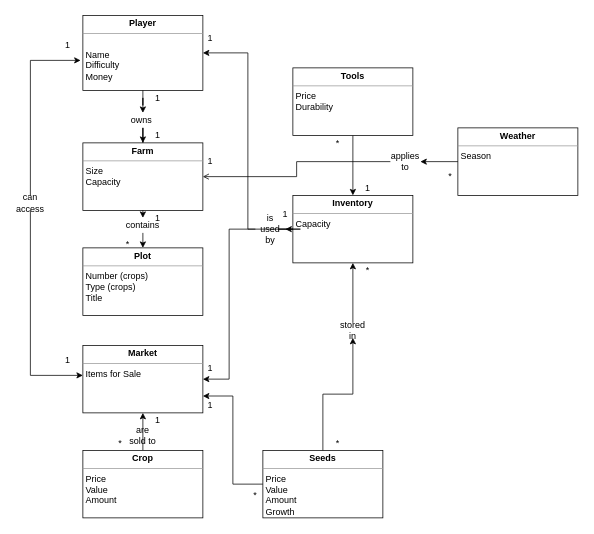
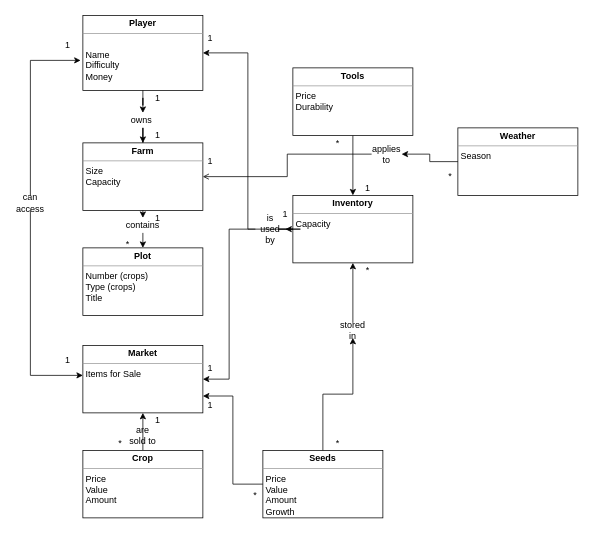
  <mxCell id="0" />
  <mxCell id="1" parent="0" />
  <mxCell id="2" value="&lt;p style=&quot;margin: 0px ; margin-top: 4px ; text-align: center&quot;&gt;&lt;b&gt;Market&lt;/b&gt;&lt;/p&gt;&lt;hr size=&quot;1&quot;&gt;&lt;p style=&quot;margin: 0px ; margin-left: 4px&quot;&gt;Items for Sale&lt;/p&gt;&lt;p style=&quot;margin: 0px ; margin-left: 4px&quot;&gt;&lt;br&gt;&lt;/p&gt;" style="verticalAlign=top;align=left;overflow=fill;fontSize=12;fontFamily=Helvetica;html=1;" vertex="1" parent="1"><mxGeometry x="110" y="460" width="160" height="90" as="geometry" /></mxCell>
  <mxCell id="3" style="edgeStyle=orthogonalEdgeStyle;rounded=0;orthogonalLoop=1;jettySize=auto;html=1;entryX=1;entryY=0.5;entryDx=0;entryDy=0;endArrow=open;" edge="1" parent="1" source="35" target="8"><mxGeometry relative="1" as="geometry" /></mxCell>
  <mxCell id="4" value="&lt;p style=&quot;margin: 0px ; margin-top: 4px ; text-align: center&quot;&gt;&lt;b&gt;Weather&lt;/b&gt;&lt;/p&gt;&lt;hr size=&quot;1&quot;&gt;&lt;p style=&quot;margin: 0px ; margin-left: 4px&quot;&gt;Season&lt;/p&gt;&lt;p style=&quot;margin: 0px ; margin-left: 4px&quot;&gt;&lt;br&gt;&lt;/p&gt;" style="verticalAlign=top;align=left;overflow=fill;fontSize=12;fontFamily=Helvetica;html=1;" vertex="1" parent="1"><mxGeometry x="610" y="170" width="160" height="90" as="geometry" /></mxCell>
  <mxCell id="5" style="edgeStyle=orthogonalEdgeStyle;rounded=0;orthogonalLoop=1;jettySize=auto;html=1;entryX=0.5;entryY=0;entryDx=0;entryDy=0;" edge="1" parent="1" source="20" target="8"><mxGeometry relative="1" as="geometry" /></mxCell>
  <mxCell id="6" value="&lt;p style=&quot;margin: 0px ; margin-top: 4px ; text-align: center&quot;&gt;&lt;b&gt;Player&lt;/b&gt;&lt;/p&gt;&lt;hr size=&quot;1&quot;&gt;&lt;p style=&quot;margin: 0px ; margin-left: 4px&quot;&gt;&lt;br&gt;&lt;/p&gt;&lt;p style=&quot;margin: 0px ; margin-left: 4px&quot;&gt;Name&lt;/p&gt;&lt;p style=&quot;margin: 0px ; margin-left: 4px&quot;&gt;Difficulty&lt;/p&gt;&lt;p style=&quot;margin: 0px ; margin-left: 4px&quot;&gt;Money&lt;/p&gt;" style="verticalAlign=top;align=left;overflow=fill;fontSize=12;fontFamily=Helvetica;html=1;" vertex="1" parent="1"><mxGeometry x="110" y="20" width="160" height="100" as="geometry" /></mxCell>
  <mxCell id="7" style="edgeStyle=orthogonalEdgeStyle;rounded=0;orthogonalLoop=1;jettySize=auto;html=1;exitX=0.5;exitY=1;exitDx=0;exitDy=0;entryX=0.5;entryY=0;entryDx=0;entryDy=0;" edge="1" parent="1" source="22" target="11"><mxGeometry relative="1" as="geometry" /></mxCell>
  <mxCell id="8" value="&lt;p style=&quot;margin: 0px ; margin-top: 4px ; text-align: center&quot;&gt;&lt;b&gt;Farm&lt;/b&gt;&lt;/p&gt;&lt;hr size=&quot;1&quot;&gt;&lt;p style=&quot;margin: 0px ; margin-left: 4px&quot;&gt;Size&lt;/p&gt;&lt;p style=&quot;margin: 0px ; margin-left: 4px&quot;&gt;Capacity&lt;/p&gt;" style="verticalAlign=top;align=left;overflow=fill;fontSize=12;fontFamily=Helvetica;html=1;" vertex="1" parent="1"><mxGeometry x="110" y="190" width="160" height="90" as="geometry" /></mxCell>
  <mxCell id="9" style="edgeStyle=orthogonalEdgeStyle;rounded=0;orthogonalLoop=1;jettySize=auto;html=1;entryX=0.5;entryY=1;entryDx=0;entryDy=0;" edge="1" parent="1" source="10" target="2"><mxGeometry relative="1" as="geometry" /></mxCell>
  <mxCell id="10" value="&lt;p style=&quot;margin: 0px ; margin-top: 4px ; text-align: center&quot;&gt;&lt;b&gt;Crop&lt;/b&gt;&lt;/p&gt;&lt;hr size=&quot;1&quot;&gt;&lt;p style=&quot;margin: 0px ; margin-left: 4px&quot;&gt;Price&lt;/p&gt;&lt;p style=&quot;margin: 0px ; margin-left: 4px&quot;&gt;Value&lt;/p&gt;&lt;p style=&quot;margin: 0px ; margin-left: 4px&quot;&gt;Amount&lt;/p&gt;" style="verticalAlign=top;align=left;overflow=fill;fontSize=12;fontFamily=Helvetica;html=1;" vertex="1" parent="1"><mxGeometry x="110" y="600" width="160" height="90" as="geometry" /></mxCell>
  <mxCell id="11" value="&lt;p style=&quot;margin: 0px ; margin-top: 4px ; text-align: center&quot;&gt;&lt;b&gt;Plot&lt;/b&gt;&lt;/p&gt;&lt;hr size=&quot;1&quot;&gt;&lt;p style=&quot;margin: 0px ; margin-left: 4px&quot;&gt;Number (crops)&lt;/p&gt;&lt;p style=&quot;margin: 0px ; margin-left: 4px&quot;&gt;Type (crops)&lt;/p&gt;&lt;p style=&quot;margin: 0px ; margin-left: 4px&quot;&gt;Title&lt;/p&gt;" style="verticalAlign=top;align=left;overflow=fill;fontSize=12;fontFamily=Helvetica;html=1;" vertex="1" parent="1"><mxGeometry x="110" y="330" width="160" height="90" as="geometry" /></mxCell>
  <mxCell id="12" style="edgeStyle=orthogonalEdgeStyle;rounded=0;orthogonalLoop=1;jettySize=auto;html=1;entryX=0.5;entryY=1;entryDx=0;entryDy=0;" edge="1" parent="1" source="37" target="17"><mxGeometry relative="1" as="geometry" /></mxCell>
  <mxCell id="13" style="edgeStyle=orthogonalEdgeStyle;rounded=0;orthogonalLoop=1;jettySize=auto;html=1;entryX=1;entryY=0.75;entryDx=0;entryDy=0;" edge="1" parent="1" source="14" target="2"><mxGeometry relative="1" as="geometry" /></mxCell>
  <mxCell id="14" value="&lt;p style=&quot;margin: 0px ; margin-top: 4px ; text-align: center&quot;&gt;&lt;b&gt;Seeds&lt;/b&gt;&lt;/p&gt;&lt;hr size=&quot;1&quot;&gt;&lt;p style=&quot;margin: 0px ; margin-left: 4px&quot;&gt;Price&amp;nbsp;&lt;/p&gt;&lt;p style=&quot;margin: 0px ; margin-left: 4px&quot;&gt;Value&lt;/p&gt;&lt;p style=&quot;margin: 0px ; margin-left: 4px&quot;&gt;Amount&lt;/p&gt;&lt;p style=&quot;margin: 0px ; margin-left: 4px&quot;&gt;Growth&lt;/p&gt;" style="verticalAlign=top;align=left;overflow=fill;fontSize=12;fontFamily=Helvetica;html=1;" vertex="1" parent="1"><mxGeometry x="350" y="600" width="160" height="90" as="geometry" /></mxCell>
  <mxCell id="15" style="edgeStyle=orthogonalEdgeStyle;rounded=0;orthogonalLoop=1;jettySize=auto;html=1;entryX=1;entryY=0.5;entryDx=0;entryDy=0;" edge="1" parent="1" source="17" target="6"><mxGeometry relative="1" as="geometry" /></mxCell>
  <mxCell id="16" style="edgeStyle=orthogonalEdgeStyle;rounded=0;orthogonalLoop=1;jettySize=auto;html=1;entryX=1;entryY=0.5;entryDx=0;entryDy=0;" edge="1" parent="1" source="33" target="2"><mxGeometry relative="1" as="geometry" /></mxCell>
  <mxCell id="17" value="&lt;p style=&quot;margin: 0px ; margin-top: 4px ; text-align: center&quot;&gt;&lt;b&gt;Inventory&lt;/b&gt;&lt;/p&gt;&lt;hr size=&quot;1&quot;&gt;&lt;p style=&quot;margin: 0px ; margin-left: 4px&quot;&gt;Capacity&lt;/p&gt;" style="verticalAlign=top;align=left;overflow=fill;fontSize=12;fontFamily=Helvetica;html=1;" vertex="1" parent="1"><mxGeometry x="390" y="260" width="160" height="90" as="geometry" /></mxCell>
  <mxCell id="18" style="edgeStyle=orthogonalEdgeStyle;rounded=0;orthogonalLoop=1;jettySize=auto;html=1;entryX=0.5;entryY=0;entryDx=0;entryDy=0;" edge="1" parent="1" source="19" target="17"><mxGeometry relative="1" as="geometry" /></mxCell>
  <mxCell id="19" value="&lt;p style=&quot;margin: 0px ; margin-top: 4px ; text-align: center&quot;&gt;&lt;b&gt;Tools&lt;/b&gt;&lt;/p&gt;&lt;hr size=&quot;1&quot;&gt;&lt;p style=&quot;margin: 0px ; margin-left: 4px&quot;&gt;Price&lt;/p&gt;&lt;p style=&quot;margin: 0px ; margin-left: 4px&quot;&gt;Durability&lt;/p&gt;&lt;p style=&quot;margin: 0px ; margin-left: 4px&quot;&gt;&lt;br&gt;&lt;/p&gt;" style="verticalAlign=top;align=left;overflow=fill;fontSize=12;fontFamily=Helvetica;html=1;" vertex="1" parent="1"><mxGeometry x="390" y="90" width="160" height="90" as="geometry" /></mxCell>
  <mxCell id="20" value="owns&amp;nbsp;" style="text;html=1;strokeColor=none;fillColor=none;align=center;verticalAlign=middle;whiteSpace=wrap;rounded=0;" vertex="1" parent="1"><mxGeometry x="170" y="150" width="40" height="20" as="geometry" /></mxCell>
  <mxCell id="21" style="edgeStyle=orthogonalEdgeStyle;rounded=0;orthogonalLoop=1;jettySize=auto;html=1;entryX=0.5;entryY=0;entryDx=0;entryDy=0;" edge="1" parent="1" source="6" target="20"><mxGeometry relative="1" as="geometry"><mxPoint x="190" y="120" as="sourcePoint" /><mxPoint x="190" y="190" as="targetPoint" /></mxGeometry></mxCell>
  <mxCell id="22" value="contains" style="text;html=1;strokeColor=none;fillColor=none;align=center;verticalAlign=middle;whiteSpace=wrap;rounded=0;" vertex="1" parent="1"><mxGeometry x="170" y="290" width="40" height="20" as="geometry" /></mxCell>
  <mxCell id="23" style="edgeStyle=orthogonalEdgeStyle;rounded=0;orthogonalLoop=1;jettySize=auto;html=1;exitX=0.5;exitY=1;exitDx=0;exitDy=0;entryX=0.5;entryY=0;entryDx=0;entryDy=0;" edge="1" parent="1" source="8" target="22"><mxGeometry relative="1" as="geometry"><mxPoint x="190" y="280" as="sourcePoint" /><mxPoint x="190" y="330" as="targetPoint" /></mxGeometry></mxCell>
  <mxCell id="24" value="" style="endArrow=none;html=1;" edge="1" parent="1" source="31"><mxGeometry width="50" height="50" relative="1" as="geometry"><mxPoint x="40" y="500" as="sourcePoint" /><mxPoint x="40" y="80" as="targetPoint" /></mxGeometry></mxCell>
  <mxCell id="25" value="" style="endArrow=classic;html=1;" edge="1" parent="1"><mxGeometry width="50" height="50" relative="1" as="geometry"><mxPoint x="40" y="500" as="sourcePoint" /><mxPoint x="110" y="500" as="targetPoint" /></mxGeometry></mxCell>
  <mxCell id="26" value="" style="endArrow=classic;html=1;entryX=-0.019;entryY=0.6;entryDx=0;entryDy=0;entryPerimeter=0;" edge="1" parent="1" target="6"><mxGeometry width="50" height="50" relative="1" as="geometry"><mxPoint x="40" y="80" as="sourcePoint" /><mxPoint x="90" y="30" as="targetPoint" /></mxGeometry></mxCell>
  <mxCell id="27" value="1" style="text;html=1;strokeColor=none;fillColor=none;align=center;verticalAlign=middle;whiteSpace=wrap;rounded=0;" vertex="1" parent="1"><mxGeometry x="190" y="550" width="40" height="20" as="geometry" /></mxCell>
  <mxCell id="28" value="1" style="text;html=1;strokeColor=none;fillColor=none;align=center;verticalAlign=middle;whiteSpace=wrap;rounded=0;" vertex="1" parent="1"><mxGeometry x="260" y="530" width="40" height="20" as="geometry" /></mxCell>
  <mxCell id="29" value="1" style="text;html=1;strokeColor=none;fillColor=none;align=center;verticalAlign=middle;whiteSpace=wrap;rounded=0;" vertex="1" parent="1"><mxGeometry x="470" y="240" width="40" height="20" as="geometry" /></mxCell>
  <mxCell id="30" value="1" style="text;html=1;strokeColor=none;fillColor=none;align=center;verticalAlign=middle;whiteSpace=wrap;rounded=0;" vertex="1" parent="1"><mxGeometry x="190" y="280" width="40" height="20" as="geometry" /></mxCell>
  <mxCell id="31" value="can access" style="text;html=1;strokeColor=none;fillColor=none;align=center;verticalAlign=middle;whiteSpace=wrap;rounded=0;" vertex="1" parent="1"><mxGeometry x="20" y="260" width="40" height="20" as="geometry" /></mxCell>
  <mxCell id="32" value="" style="endArrow=none;html=1;" edge="1" parent="1" target="31"><mxGeometry width="50" height="50" relative="1" as="geometry"><mxPoint x="40" y="500" as="sourcePoint" /><mxPoint x="40" y="80" as="targetPoint" /></mxGeometry></mxCell>
  <mxCell id="33" value="is used by" style="text;html=1;strokeColor=none;fillColor=none;align=center;verticalAlign=middle;whiteSpace=wrap;rounded=0;" vertex="1" parent="1"><mxGeometry x="340" y="295" width="40" height="20" as="geometry" /></mxCell>
  <mxCell id="34" style="edgeStyle=orthogonalEdgeStyle;rounded=0;orthogonalLoop=1;jettySize=auto;html=1;entryX=1;entryY=0.5;entryDx=0;entryDy=0;" edge="1" parent="1" source="17" target="33"><mxGeometry relative="1" as="geometry"><mxPoint x="390" y="305" as="sourcePoint" /><mxPoint x="270" y="505" as="targetPoint" /></mxGeometry></mxCell>
- <mxCell id="35" value="applies to" style="text;html=1;strokeColor=none;fillColor=none;align=center;verticalAlign=middle;whiteSpace=wrap;rounded=0;" vertex="1" parent="1"><mxGeometry x="520" y="205" width="40" height="20" as="geometry" /></mxCell>
+ <mxCell id="35" value="applies to" style="text;html=1;strokeColor=none;fillColor=none;align=center;verticalAlign=middle;whiteSpace=wrap;rounded=0;" vertex="1" parent="1"><mxGeometry x="495" y="195" width="40" height="20" as="geometry" /></mxCell>
  <mxCell id="36" style="edgeStyle=orthogonalEdgeStyle;rounded=0;orthogonalLoop=1;jettySize=auto;html=1;entryX=1;entryY=0.5;entryDx=0;entryDy=0;" edge="1" parent="1" source="4" target="35"><mxGeometry relative="1" as="geometry"><mxPoint x="610" y="215" as="sourcePoint" /><mxPoint x="270" y="235" as="targetPoint" /></mxGeometry></mxCell>
  <mxCell id="37" value="stored in" style="text;html=1;strokeColor=none;fillColor=none;align=center;verticalAlign=middle;whiteSpace=wrap;rounded=0;" vertex="1" parent="1"><mxGeometry x="450" y="430" width="40" height="20" as="geometry" /></mxCell>
  <mxCell id="38" style="edgeStyle=orthogonalEdgeStyle;rounded=0;orthogonalLoop=1;jettySize=auto;html=1;entryX=0.5;entryY=1;entryDx=0;entryDy=0;" edge="1" parent="1" source="14" target="37"><mxGeometry relative="1" as="geometry"><mxPoint x="430" y="600" as="sourcePoint" /><mxPoint x="470" y="350" as="targetPoint" /></mxGeometry></mxCell>
  <mxCell id="39" value="are sold to" style="text;html=1;strokeColor=none;fillColor=none;align=center;verticalAlign=middle;whiteSpace=wrap;rounded=0;" vertex="1" parent="1"><mxGeometry x="170" y="570" width="40" height="20" as="geometry" /></mxCell>
  <mxCell id="40" value="1" style="text;html=1;strokeColor=none;fillColor=none;align=center;verticalAlign=middle;whiteSpace=wrap;rounded=0;" vertex="1" parent="1"><mxGeometry x="260" y="205" width="40" height="20" as="geometry" /></mxCell>
  <mxCell id="41" value="*" style="text;html=1;strokeColor=none;fillColor=none;align=center;verticalAlign=middle;whiteSpace=wrap;rounded=0;" vertex="1" parent="1"><mxGeometry x="140" y="580" width="40" height="20" as="geometry" /></mxCell>
  <mxCell id="42" value="*" style="text;html=1;strokeColor=none;fillColor=none;align=center;verticalAlign=middle;whiteSpace=wrap;rounded=0;" vertex="1" parent="1"><mxGeometry x="150" y="315" width="40" height="20" as="geometry" /></mxCell>
  <mxCell id="43" value="*" style="text;html=1;strokeColor=none;fillColor=none;align=center;verticalAlign=middle;whiteSpace=wrap;rounded=0;" vertex="1" parent="1"><mxGeometry x="430" y="580" width="40" height="20" as="geometry" /></mxCell>
  <mxCell id="44" value="*" style="text;html=1;strokeColor=none;fillColor=none;align=center;verticalAlign=middle;whiteSpace=wrap;rounded=0;" vertex="1" parent="1"><mxGeometry x="470" y="350" width="40" height="20" as="geometry" /></mxCell>
  <mxCell id="45" value="*" style="text;html=1;strokeColor=none;fillColor=none;align=center;verticalAlign=middle;whiteSpace=wrap;rounded=0;" vertex="1" parent="1"><mxGeometry x="320" y="650" width="40" height="20" as="geometry" /></mxCell>
  <mxCell id="46" value="*" style="text;html=1;strokeColor=none;fillColor=none;align=center;verticalAlign=middle;whiteSpace=wrap;rounded=0;" vertex="1" parent="1"><mxGeometry x="580" y="225" width="40" height="20" as="geometry" /></mxCell>
  <mxCell id="47" value="*" style="text;html=1;strokeColor=none;fillColor=none;align=center;verticalAlign=middle;whiteSpace=wrap;rounded=0;" vertex="1" parent="1"><mxGeometry x="430" y="180" width="40" height="20" as="geometry" /></mxCell>
  <mxCell id="48" value="1" style="text;html=1;strokeColor=none;fillColor=none;align=center;verticalAlign=middle;whiteSpace=wrap;rounded=0;" vertex="1" parent="1"><mxGeometry x="70" y="470" width="40" height="20" as="geometry" /></mxCell>
  <mxCell id="49" value="1" style="text;html=1;strokeColor=none;fillColor=none;align=center;verticalAlign=middle;whiteSpace=wrap;rounded=0;" vertex="1" parent="1"><mxGeometry x="190" y="120" width="40" height="20" as="geometry" /></mxCell>
  <mxCell id="50" value="1" style="text;html=1;strokeColor=none;fillColor=none;align=center;verticalAlign=middle;whiteSpace=wrap;rounded=0;" vertex="1" parent="1"><mxGeometry x="190" y="170" width="40" height="20" as="geometry" /></mxCell>
  <mxCell id="51" value="1" style="text;html=1;strokeColor=none;fillColor=none;align=center;verticalAlign=middle;whiteSpace=wrap;rounded=0;" vertex="1" parent="1"><mxGeometry x="70" y="50" width="40" height="20" as="geometry" /></mxCell>
  <mxCell id="52" value="1" style="text;html=1;strokeColor=none;fillColor=none;align=center;verticalAlign=middle;whiteSpace=wrap;rounded=0;" vertex="1" parent="1"><mxGeometry x="360" y="275" width="40" height="20" as="geometry" /></mxCell>
  <mxCell id="53" value="1" style="text;html=1;strokeColor=none;fillColor=none;align=center;verticalAlign=middle;whiteSpace=wrap;rounded=0;" vertex="1" parent="1"><mxGeometry x="260" y="480" width="40" height="20" as="geometry" /></mxCell>
  <mxCell id="54" value="1" style="text;html=1;strokeColor=none;fillColor=none;align=center;verticalAlign=middle;whiteSpace=wrap;rounded=0;" vertex="1" parent="1"><mxGeometry x="260" y="40" width="40" height="20" as="geometry" /></mxCell>
